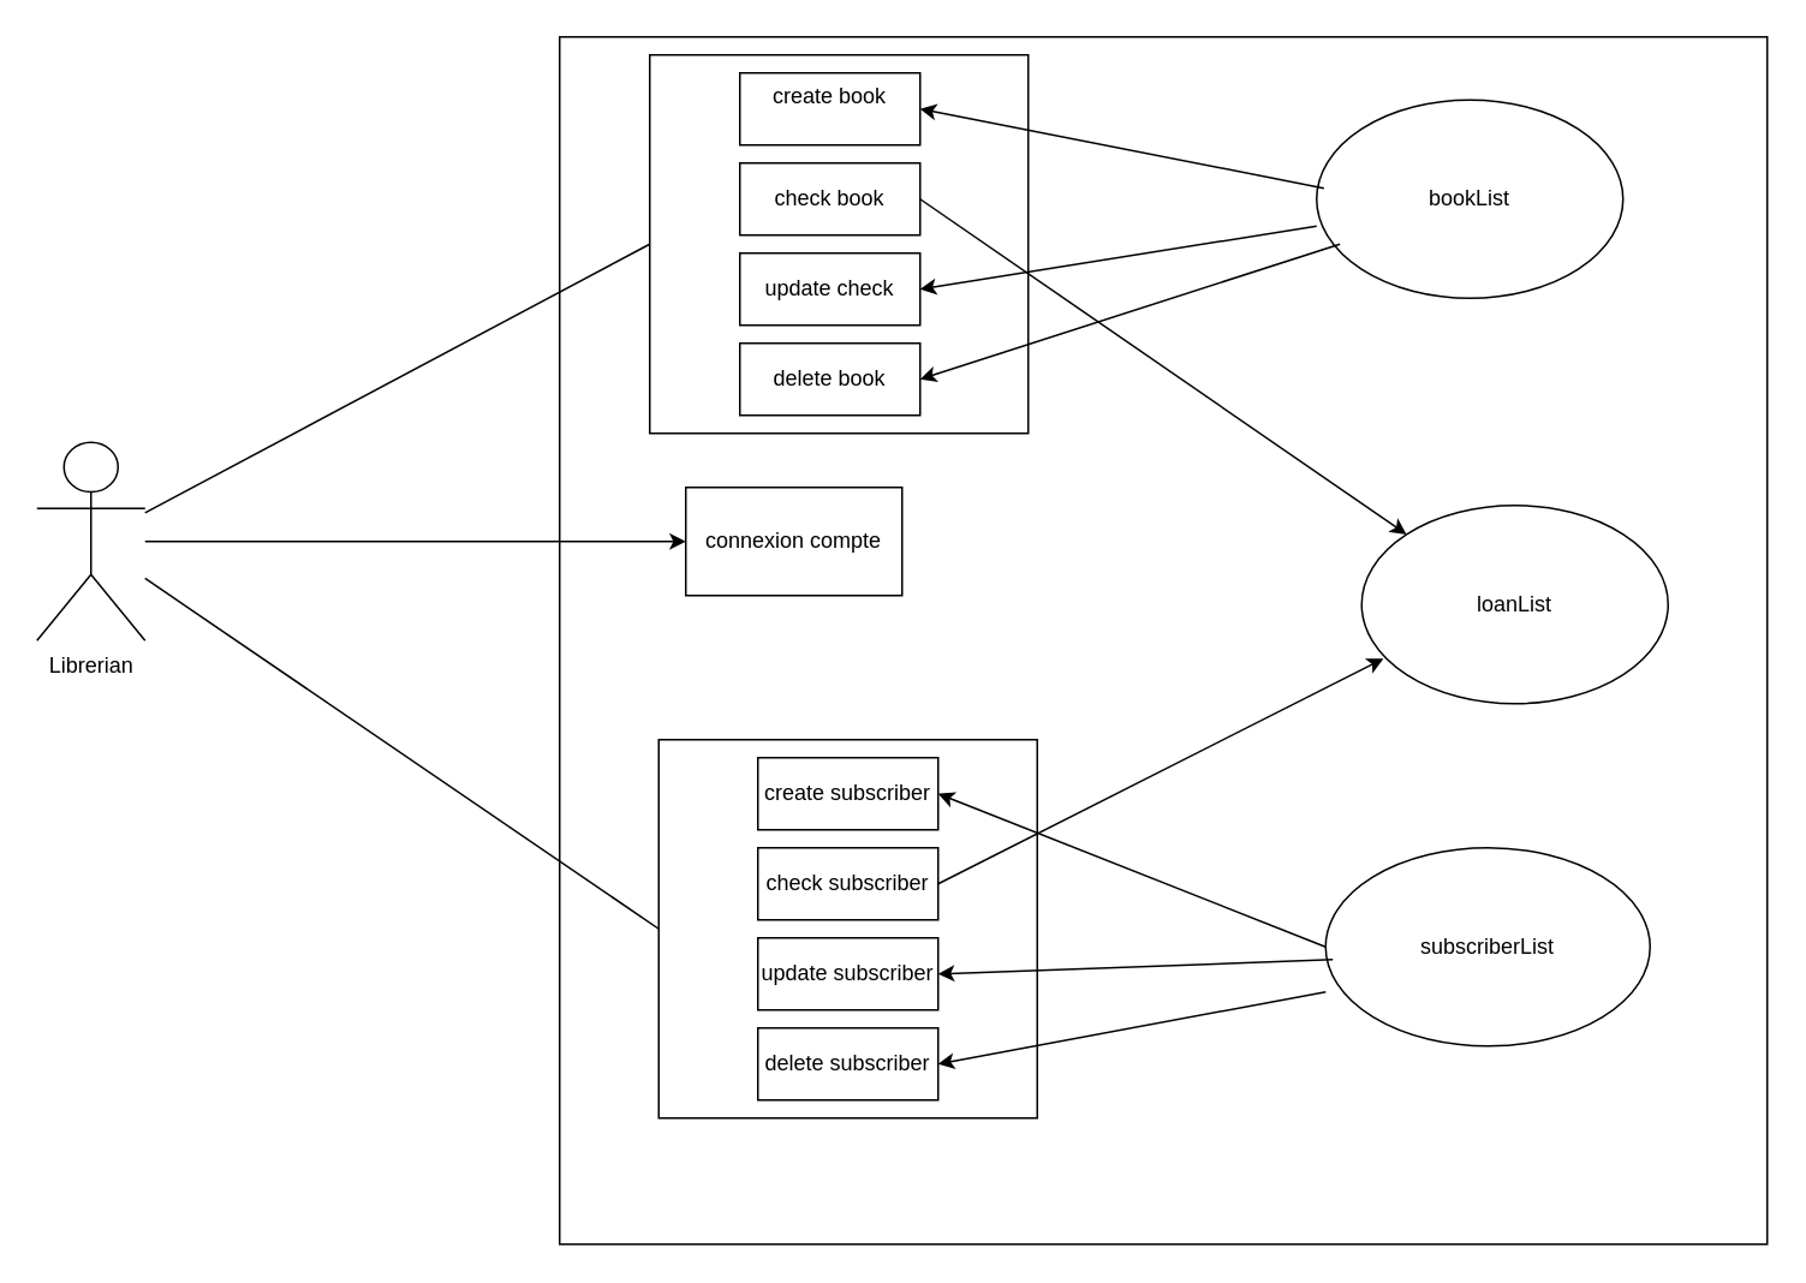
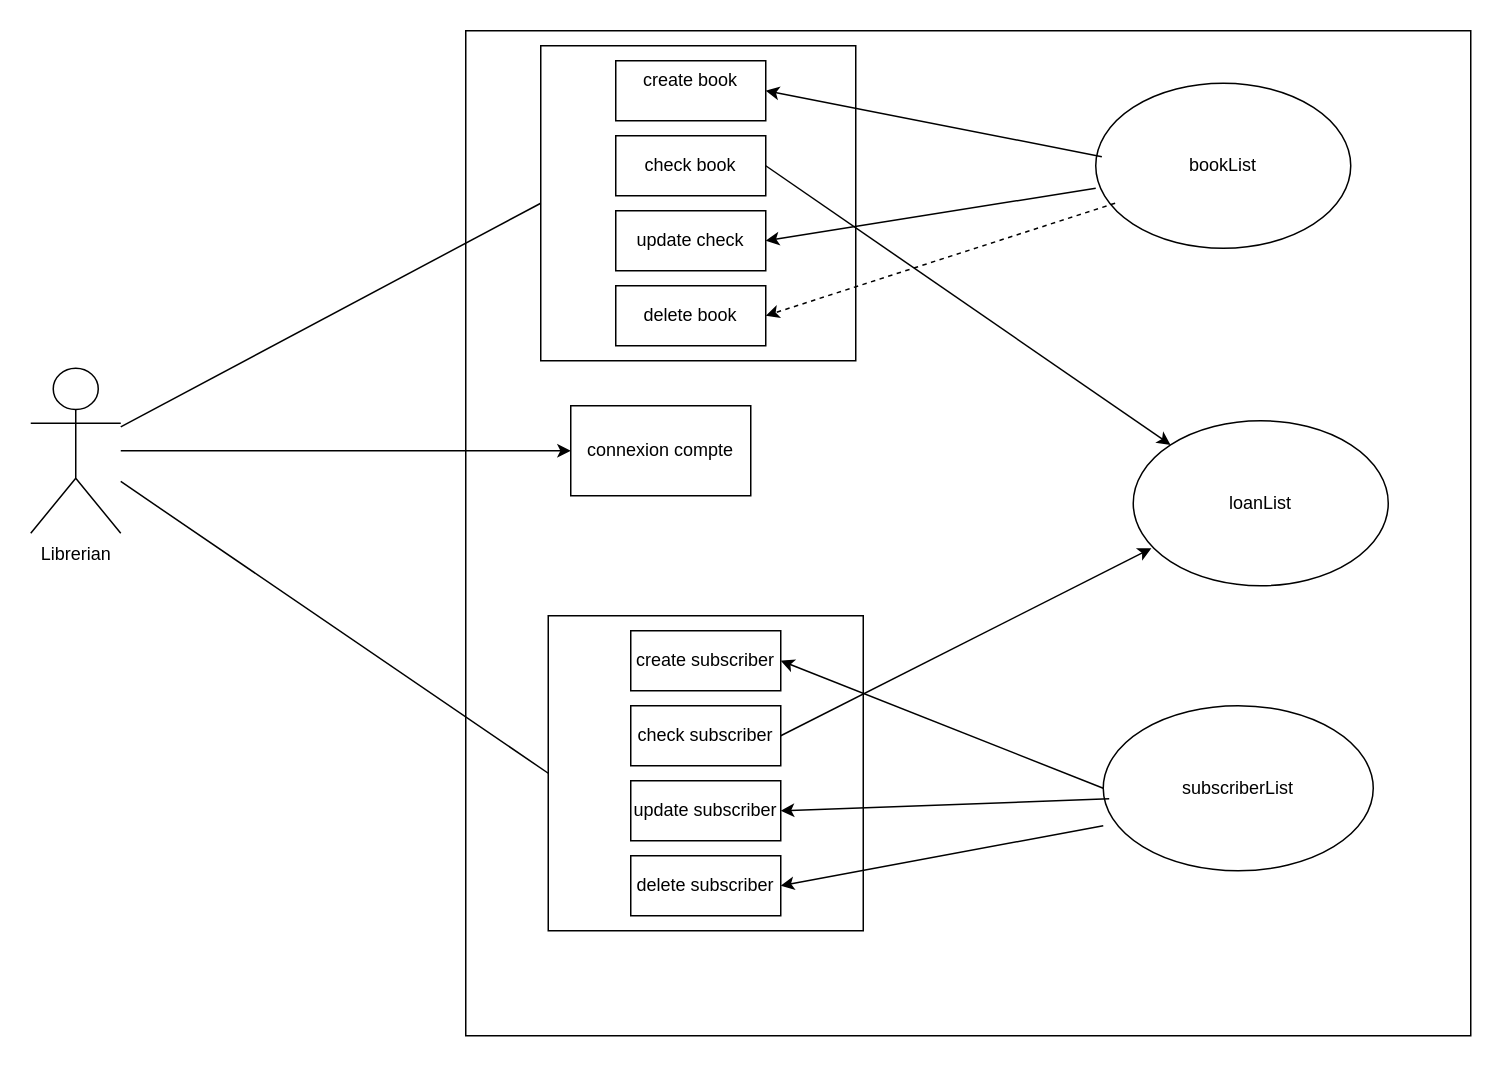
  <mxCell id="0" />
  <mxCell id="1" parent="0" />
  <mxCell id="2" value="" style="whiteSpace=wrap;html=1;aspect=fixed;" vertex="1" parent="1"><mxGeometry x="310" y="20" width="670" height="670" as="geometry" /></mxCell>
  <mxCell id="3" value="" style="whiteSpace=wrap;html=1;aspect=fixed;" vertex="1" parent="1"><mxGeometry x="360" y="30" width="210" height="210" as="geometry" /></mxCell>
  <mxCell id="4" value="Librerian" style="shape=umlActor;verticalLabelPosition=bottom;verticalAlign=top;html=1;outlineConnect=0;" vertex="1" parent="1"><mxGeometry x="20" y="245" width="60" height="110" as="geometry" /></mxCell>
  <mxCell id="5" value="bookList" style="ellipse;whiteSpace=wrap;html=1;" vertex="1" parent="1"><mxGeometry x="730" y="55" width="170" height="110" as="geometry" /></mxCell>
  <mxCell id="6" value="subscriberList" style="ellipse;whiteSpace=wrap;html=1;" vertex="1" parent="1"><mxGeometry x="735" y="470" width="180" height="110" as="geometry" /></mxCell>
  <mxCell id="7" value="loanList" style="ellipse;whiteSpace=wrap;html=1;" vertex="1" parent="1"><mxGeometry x="755" y="280" width="170" height="110" as="geometry" /></mxCell>
  <mxCell id="8" value="" style="endArrow=none;html=1;entryX=0;entryY=0.5;entryDx=0;entryDy=0;" edge="1" parent="1" source="4" target="3"><mxGeometry width="50" height="50" relative="1" as="geometry"><mxPoint x="150" y="260" as="sourcePoint" /><mxPoint x="180" y="90" as="targetPoint" /></mxGeometry></mxCell>
  <mxCell id="9" value="" style="endArrow=none;html=1;entryX=0;entryY=0.5;entryDx=0;entryDy=0;" edge="1" parent="1" source="4" target="19"><mxGeometry width="50" height="50" relative="1" as="geometry"><mxPoint x="120" y="330" as="sourcePoint" /><mxPoint x="260" y="420" as="targetPoint" /></mxGeometry></mxCell>
  <mxCell id="10" value="create book&lt;div&gt;&lt;br&gt;&lt;/div&gt;" style="rounded=0;whiteSpace=wrap;html=1;" vertex="1" parent="1"><mxGeometry x="410" y="40" width="100" height="40" as="geometry" /></mxCell>
  <mxCell id="11" value="" style="endArrow=classic;html=1;entryX=1;entryY=0.5;entryDx=0;entryDy=0;exitX=0.024;exitY=0.445;exitDx=0;exitDy=0;exitPerimeter=0;" edge="1" parent="1" source="5" target="10"><mxGeometry width="50" height="50" relative="1" as="geometry"><mxPoint x="590" y="100.563" as="sourcePoint" /><mxPoint x="590" y="119.437" as="targetPoint" /></mxGeometry></mxCell>
  <mxCell id="12" value="connexion compte" style="rounded=0;whiteSpace=wrap;html=1;" vertex="1" parent="1"><mxGeometry x="380" y="270" width="120" height="60" as="geometry" /></mxCell>
  <mxCell id="13" value="" style="endArrow=classic;html=1;entryX=0;entryY=0.5;entryDx=0;entryDy=0;" edge="1" parent="1" source="4" target="12"><mxGeometry width="50" height="50" relative="1" as="geometry"><mxPoint x="450" y="410" as="sourcePoint" /><mxPoint x="500" y="360" as="targetPoint" /></mxGeometry></mxCell>
  <mxCell id="14" value="check book" style="rounded=0;whiteSpace=wrap;html=1;" vertex="1" parent="1"><mxGeometry x="410" y="90" width="100" height="40" as="geometry" /></mxCell>
  <mxCell id="15" value="update check" style="rounded=0;whiteSpace=wrap;html=1;" vertex="1" parent="1"><mxGeometry x="410" y="140" width="100" height="40" as="geometry" /></mxCell>
  <mxCell id="16" value="delete book" style="rounded=0;whiteSpace=wrap;html=1;" vertex="1" parent="1"><mxGeometry x="410" y="190" width="100" height="40" as="geometry" /></mxCell>
  <mxCell id="17" value="" style="endArrow=classic;html=1;entryX=1;entryY=0.5;entryDx=0;entryDy=0;exitX=0;exitY=0.636;exitDx=0;exitDy=0;exitPerimeter=0;" edge="1" parent="1" source="5" target="15"><mxGeometry width="50" height="50" relative="1" as="geometry"><mxPoint x="714" y="119" as="sourcePoint" /><mxPoint x="520" y="70" as="targetPoint" /></mxGeometry></mxCell>
- <mxCell id="18" value="" style="endArrow=classic;html=1;entryX=1;entryY=0.5;entryDx=0;entryDy=0;exitX=0.076;exitY=0.727;exitDx=0;exitDy=0;exitPerimeter=0;" edge="1" parent="1" source="5" target="16"><mxGeometry width="50" height="50" relative="1" as="geometry"><mxPoint x="710" y="140" as="sourcePoint" /><mxPoint x="520" y="170" as="targetPoint" /></mxGeometry></mxCell>
+ <mxCell id="18" value="" style="endArrow=classic;html=1;entryX=1;entryY=0.5;entryDx=0;entryDy=0;exitX=0.076;exitY=0.727;exitDx=0;exitDy=0;exitPerimeter=0;dashed=1;" edge="1" parent="1" source="5" target="16"><mxGeometry width="50" height="50" relative="1" as="geometry"><mxPoint x="710" y="140" as="sourcePoint" /><mxPoint x="520" y="170" as="targetPoint" /></mxGeometry></mxCell>
  <mxCell id="19" value="" style="whiteSpace=wrap;html=1;aspect=fixed;" vertex="1" parent="1"><mxGeometry x="365" y="410" width="210" height="210" as="geometry" /></mxCell>
  <mxCell id="20" value="create subscriber" style="rounded=0;whiteSpace=wrap;html=1;" vertex="1" parent="1"><mxGeometry x="420" y="420" width="100" height="40" as="geometry" /></mxCell>
  <mxCell id="21" value="check subscriber" style="rounded=0;whiteSpace=wrap;html=1;" vertex="1" parent="1"><mxGeometry x="420" y="470" width="100" height="40" as="geometry" /></mxCell>
  <mxCell id="22" value="update subscriber" style="rounded=0;whiteSpace=wrap;html=1;" vertex="1" parent="1"><mxGeometry x="420" y="520" width="100" height="40" as="geometry" /></mxCell>
  <mxCell id="23" value="delete subscriber" style="rounded=0;whiteSpace=wrap;html=1;" vertex="1" parent="1"><mxGeometry x="420" y="570" width="100" height="40" as="geometry" /></mxCell>
  <mxCell id="24" value="" style="endArrow=classic;html=1;exitX=0;exitY=0.5;exitDx=0;exitDy=0;entryX=1;entryY=0.5;entryDx=0;entryDy=0;" edge="1" parent="1" source="6" target="20"><mxGeometry width="50" height="50" relative="1" as="geometry"><mxPoint x="520" y="303.5" as="sourcePoint" /><mxPoint x="260" y="480" as="targetPoint" /></mxGeometry></mxCell>
  <mxCell id="25" value="" style="endArrow=classic;html=1;entryX=0.071;entryY=0.773;entryDx=0;entryDy=0;entryPerimeter=0;exitX=1;exitY=0.5;exitDx=0;exitDy=0;" edge="1" parent="1" source="21" target="7"><mxGeometry width="50" height="50" relative="1" as="geometry"><mxPoint x="240" y="350" as="sourcePoint" /><mxPoint x="630" y="720" as="targetPoint" /></mxGeometry></mxCell>
  <mxCell id="26" value="" style="endArrow=classic;html=1;exitX=1;exitY=0.5;exitDx=0;exitDy=0;entryX=0;entryY=0;entryDx=0;entryDy=0;" edge="1" parent="1" source="14" target="7"><mxGeometry width="50" height="50" relative="1" as="geometry"><mxPoint x="775" y="477.5" as="sourcePoint" /><mxPoint x="250" y="240" as="targetPoint" /></mxGeometry></mxCell>
  <mxCell id="27" value="" style="endArrow=classic;html=1;exitX=0.022;exitY=0.564;exitDx=0;exitDy=0;entryX=1;entryY=0.5;entryDx=0;entryDy=0;exitPerimeter=0;" edge="1" parent="1" source="6" target="22"><mxGeometry width="50" height="50" relative="1" as="geometry"><mxPoint x="750" y="565" as="sourcePoint" /><mxPoint x="530" y="450" as="targetPoint" /></mxGeometry></mxCell>
  <mxCell id="28" value="" style="endArrow=classic;html=1;exitX=0;exitY=0.727;exitDx=0;exitDy=0;entryX=1;entryY=0.5;entryDx=0;entryDy=0;exitPerimeter=0;" edge="1" parent="1" source="6" target="23"><mxGeometry width="50" height="50" relative="1" as="geometry"><mxPoint x="754" y="572" as="sourcePoint" /><mxPoint x="530" y="550" as="targetPoint" /></mxGeometry></mxCell>
